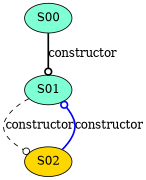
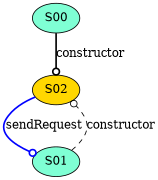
  digraph {
    node [fillcolor=aquamarine style=filled]
    edge [arrowhead=odot color=black style=bold]
    S00
    S01
    S02 [fillcolor=gold]
-   S00 -> S01 [label=constructor]
+   S00 -> S02 [label=constructor]
    S01 -> S02 [label=constructor style=dashed]
-   S02 -> S01 [color=blue label=constructor]
+   S02 -> S01 [color=blue label=sendRequest]
  }
